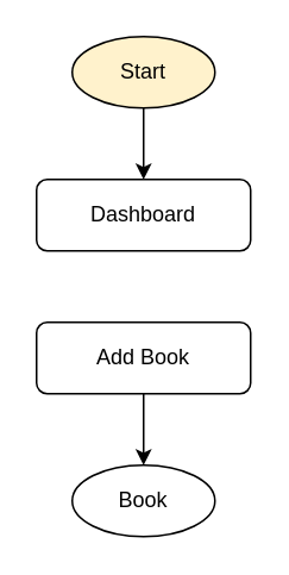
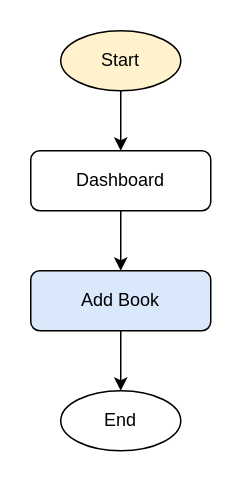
  <mxCell id="0" />
  <mxCell id="1" parent="0" />
  <mxCell id="2" style="edgeStyle=orthogonalEdgeStyle;rounded=0;orthogonalLoop=1;jettySize=auto;html=1;entryX=0.5;entryY=0;entryDx=0;entryDy=0;" edge="1" parent="1" source="3" target="5"><mxGeometry relative="1" as="geometry" /></mxCell>
  <mxCell id="3" value="Start" style="ellipse;whiteSpace=wrap;html=1;fillColor=#fff2cc;" vertex="1" parent="1"><mxGeometry x="40" y="20" width="80" height="40" as="geometry" /></mxCell>
+ <mxCell id="4" style="edgeStyle=orthogonalEdgeStyle;rounded=0;orthogonalLoop=1;jettySize=auto;html=1;entryX=0.5;entryY=0;entryDx=0;entryDy=0;" edge="1" parent="1" source="5" target="7"><mxGeometry relative="1" as="geometry" /></mxCell>
  <mxCell id="5" value="Dashboard" style="rounded=1;whiteSpace=wrap;html=1;" vertex="1" parent="1"><mxGeometry x="20" y="100" width="120" height="40" as="geometry" /></mxCell>
  <mxCell id="6" value="" style="edgeStyle=orthogonalEdgeStyle;rounded=0;orthogonalLoop=1;jettySize=auto;html=1;" edge="1" parent="1" source="7" target="8"><mxGeometry relative="1" as="geometry" /></mxCell>
- <mxCell id="7" value="Add Book" style="rounded=1;whiteSpace=wrap;html=1;" vertex="1" parent="1"><mxGeometry x="20" y="180" width="120" height="40" as="geometry" /></mxCell>
- <mxCell id="8" value="Book" style="ellipse;whiteSpace=wrap;html=1;" vertex="1" parent="1"><mxGeometry x="40" y="260" width="80" height="40" as="geometry" /></mxCell>
+ <mxCell id="7" value="Add Book" style="rounded=1;whiteSpace=wrap;html=1;fillColor=#dae8fc;" vertex="1" parent="1"><mxGeometry x="20" y="180" width="120" height="40" as="geometry" /></mxCell>
+ <mxCell id="8" value="End" style="ellipse;whiteSpace=wrap;html=1;" vertex="1" parent="1"><mxGeometry x="40" y="260" width="80" height="40" as="geometry" /></mxCell>
